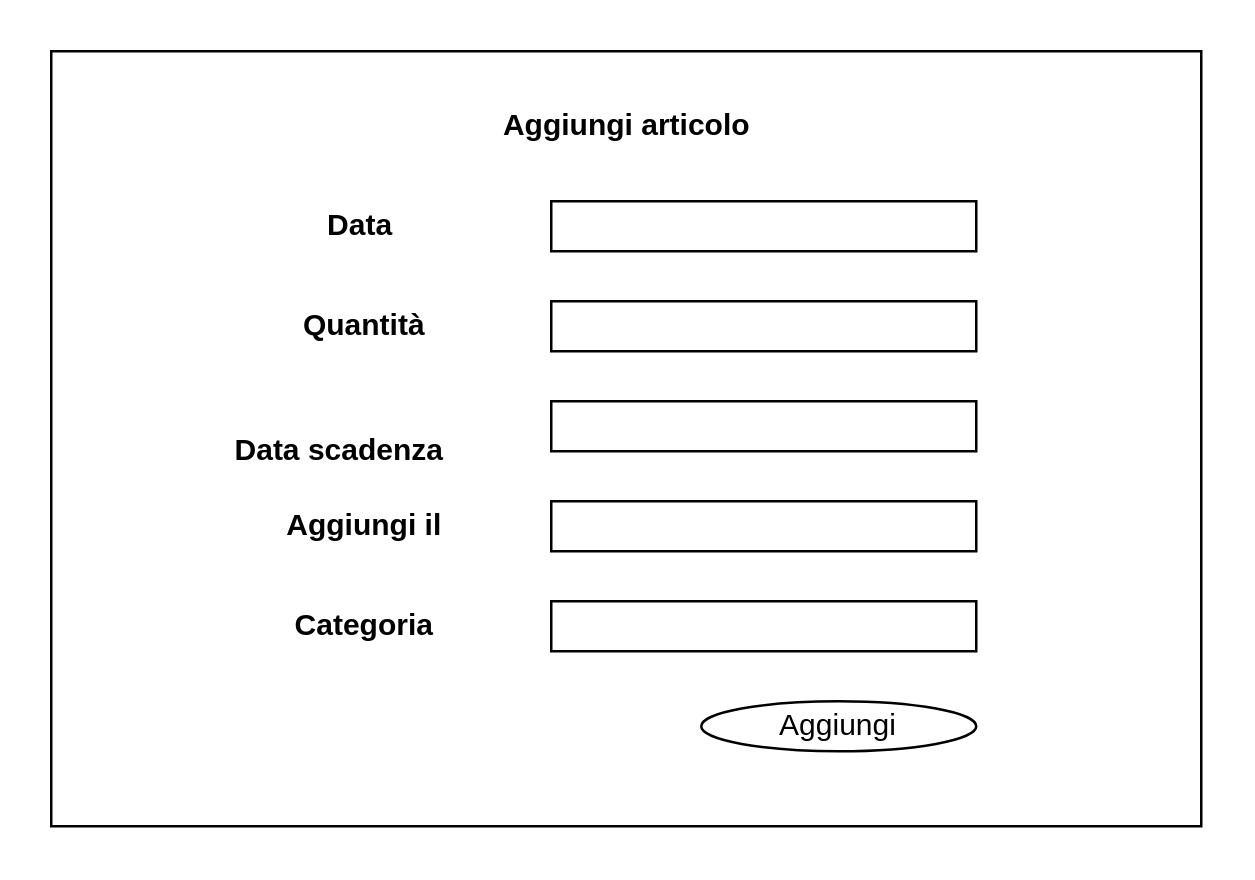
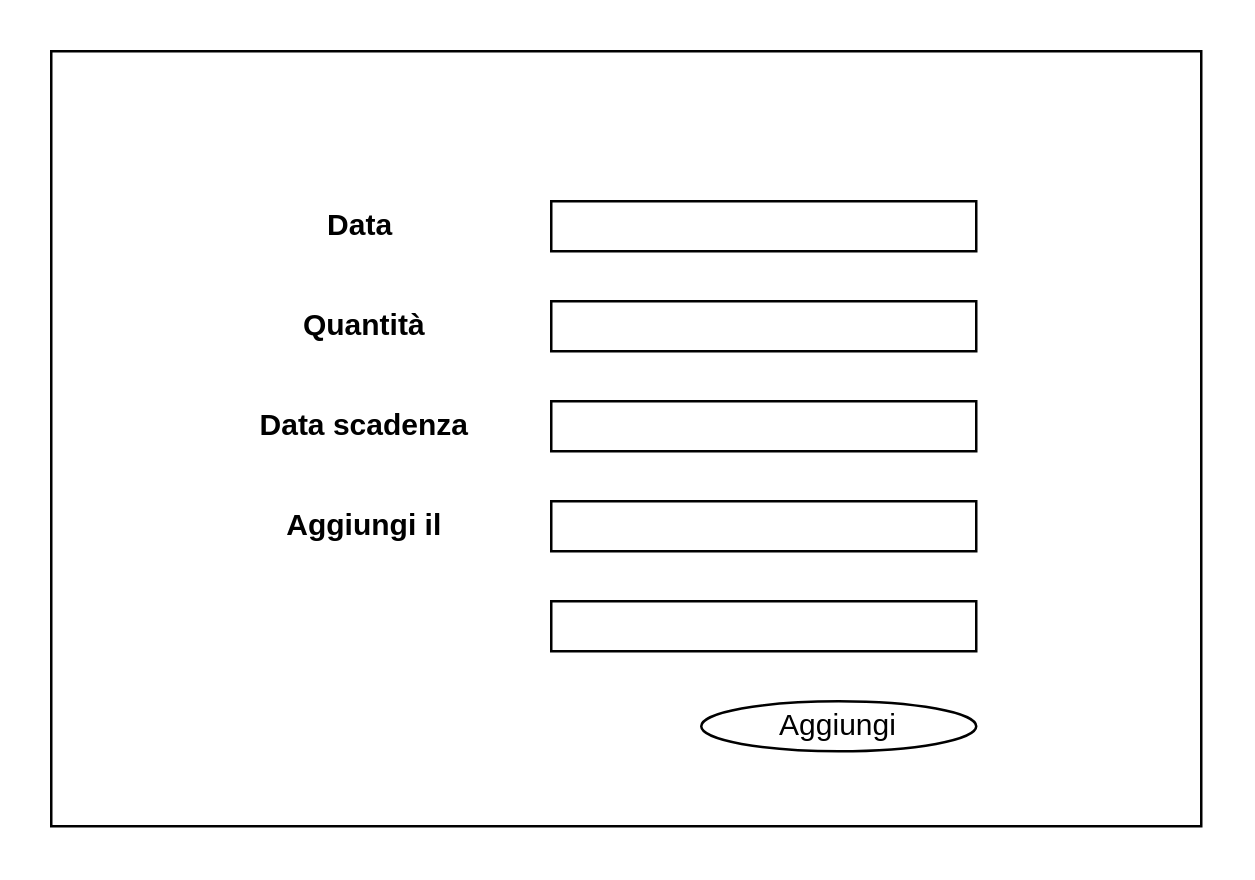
  <mxCell id="0" />
  <mxCell id="1" parent="0" />
  <mxCell id="2" value="" style="rounded=0;whiteSpace=wrap;html=1;" vertex="1" parent="1"><mxGeometry x="20" y="20" width="460" height="310" as="geometry" /></mxCell>
  <mxCell id="3" value="Data&amp;nbsp;" style="text;html=1;align=center;verticalAlign=middle;resizable=0;points=[];autosize=1;fontStyle=1" vertex="1" parent="1"><mxGeometry x="120" y="80" width="50" height="20" as="geometry" /></mxCell>
  <mxCell id="4" value="" style="rounded=0;whiteSpace=wrap;html=1;" vertex="1" parent="1"><mxGeometry x="220" y="80" width="170" height="20" as="geometry" /></mxCell>
  <mxCell id="5" value="Quantità&lt;span style=&quot;color: rgba(0 , 0 , 0 , 0) ; font-family: monospace ; font-size: 0px ; font-weight: 400&quot;&gt;%3CmxGraphModel%3E%3Croot%3E%3CmxCell%20id%3D%220%22%2F%3E%3CmxCell%20id%3D%221%22%20parent%3D%220%22%2F%3E%3CmxCell%20id%3D%222%22%20value%3D%22Nome%26amp%3Bnbsp%3B%22%20style%3D%22text%3Bhtml%3D1%3Balign%3Dcenter%3BverticalAlign%3Dmiddle%3Bresizable%3D0%3Bpoints%3D%5B%5D%3Bautosize%3D1%3BfontStyle%3D1%22%20vertex%3D%221%22%20parent%3D%221%22%3E%3CmxGeometry%20x%3D%2230%22%20y%3D%22240%22%20width%3D%2250%22%20height%3D%2220%22%20as%3D%22geometry%22%2F%3E%3C%2FmxCell%3E%3CmxCell%20id%3D%223%22%20value%3D%22%22%20style%3D%22rounded%3D0%3BwhiteSpace%3Dwrap%3Bhtml%3D1%3B%22%20vertex%3D%221%22%20parent%3D%221%22%3E%3CmxGeometry%20x%3D%22130%22%20y%3D%22240%22%20width%3D%22170%22%20height%3D%2220%22%20as%3D%22geometry%22%2F%3E%3C%2FmxCell%3E%3C%2Froot%3E%3C%2FmxGraphModel%3E&lt;/span&gt;&lt;span style=&quot;color: rgba(0 , 0 , 0 , 0) ; font-family: monospace ; font-size: 0px ; font-weight: 400&quot;&gt;%3CmxGraphModel%3E%3Croot%3E%3CmxCell%20id%3D%220%22%2F%3E%3CmxCell%20id%3D%221%22%20parent%3D%220%22%2F%3E%3CmxCell%20id%3D%222%22%20value%3D%22Nome%26amp%3Bnbsp%3B%22%20style%3D%22text%3Bhtml%3D1%3Balign%3Dcenter%3BverticalAlign%3Dmiddle%3Bresizable%3D0%3Bpoints%3D%5B%5D%3Bautosize%3D1%3BfontStyle%3D1%22%20vertex%3D%221%22%20parent%3D%221%22%3E%3CmxGeometry%20x%3D%2230%22%20y%3D%22240%22%20width%3D%2250%22%20height%3D%2220%22%20as%3D%22geometry%22%2F%3E%3C%2FmxCell%3E%3CmxCell%20id%3D%223%22%20value%3D%22%22%20style%3D%22rounded%3D0%3BwhiteSpace%3Dwrap%3Bhtml%3D1%3B%22%20vertex%3D%221%22%20parent%3D%221%22%3E%3CmxGeometry%20x%3D%22130%22%20y%3D%22240%22%20width%3D%22170%22%20height%3D%2220%22%20as%3D%22geometry%22%2F%3E%3C%2FmxCell%3E%3C%2Froot%3E%3C%2FmxGraphModel%3E&lt;/span&gt;" style="text;html=1;align=center;verticalAlign=middle;resizable=0;points=[];autosize=1;fontStyle=1" vertex="1" parent="1"><mxGeometry x="115" y="120" width="60" height="20" as="geometry" /></mxCell>
  <mxCell id="6" value="" style="rounded=0;whiteSpace=wrap;html=1;" vertex="1" parent="1"><mxGeometry x="220" y="120" width="170" height="20" as="geometry" /></mxCell>
- <mxCell id="7" value="Data scadenza" style="text;html=1;align=center;verticalAlign=middle;resizable=0;points=[];autosize=1;fontStyle=1" vertex="1" parent="1"><mxGeometry x="85" y="170" width="100" height="20" as="geometry" /></mxCell>
+ <mxCell id="7" value="Data scadenza" style="text;html=1;align=center;verticalAlign=middle;resizable=0;points=[];autosize=1;fontStyle=1" vertex="1" parent="1"><mxGeometry x="95" y="160" width="100" height="20" as="geometry" /></mxCell>
  <mxCell id="8" value="" style="rounded=0;whiteSpace=wrap;html=1;" vertex="1" parent="1"><mxGeometry x="220" y="160" width="170" height="20" as="geometry" /></mxCell>
  <mxCell id="9" value="Aggiungi il" style="text;html=1;align=center;verticalAlign=middle;resizable=0;points=[];autosize=1;fontStyle=1" vertex="1" parent="1"><mxGeometry x="100" y="200" width="90" height="20" as="geometry" /></mxCell>
  <mxCell id="10" value="" style="rounded=0;whiteSpace=wrap;html=1;" vertex="1" parent="1"><mxGeometry x="220" y="200" width="170" height="20" as="geometry" /></mxCell>
- <mxCell id="11" value="Aggiungi articolo" style="text;html=1;align=center;verticalAlign=middle;resizable=0;points=[];autosize=1;fontStyle=1" vertex="1" parent="1"><mxGeometry x="195" y="40" width="110" height="20" as="geometry" /></mxCell>
- <mxCell id="12" value="Categoria" style="text;html=1;align=center;verticalAlign=middle;resizable=0;points=[];autosize=1;fontStyle=1" vertex="1" parent="1"><mxGeometry x="110" y="240" width="70" height="20" as="geometry" /></mxCell>
  <mxCell id="13" value="" style="rounded=0;whiteSpace=wrap;html=1;" vertex="1" parent="1"><mxGeometry x="220" y="240" width="170" height="20" as="geometry" /></mxCell>
  <mxCell id="14" value="Aggiungi" style="ellipse;whiteSpace=wrap;html=1;" vertex="1" parent="1"><mxGeometry x="280" y="280" width="110" height="20" as="geometry" /></mxCell>
